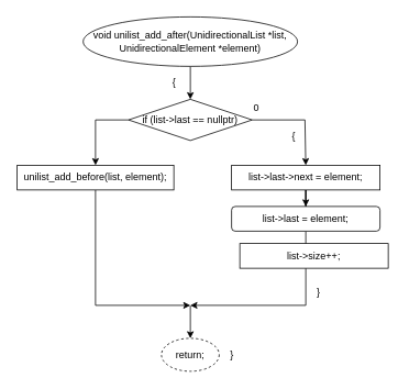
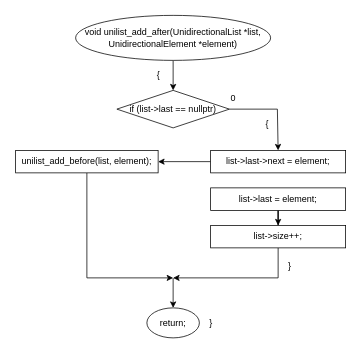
  <mxCell id="0" />
  <mxCell id="1" parent="0" />
  <mxCell id="2" value="" style="edgeStyle=orthogonalEdgeStyle;rounded=0;orthogonalLoop=1;jettySize=auto;html=1;" edge="1" parent="1" source="3" target="7"><mxGeometry relative="1" as="geometry" /></mxCell>
  <mxCell id="3" value="void unilist_add_after(UnidirectionalList *list, UnidirectionalElement *element)" style="ellipse;whiteSpace=wrap;html=1;" vertex="1" parent="1"><mxGeometry x="100" y="20" width="260" height="60" as="geometry" /></mxCell>
  <mxCell id="4" value="{" style="text;html=1;align=center;verticalAlign=middle;resizable=0;points=[];autosize=1;strokeColor=none;fillColor=none;" vertex="1" parent="1"><mxGeometry x="195" y="85" width="30" height="30" as="geometry" /></mxCell>
- <mxCell id="5" value="" style="edgeStyle=orthogonalEdgeStyle;rounded=0;orthogonalLoop=1;jettySize=auto;html=1;" edge="1" parent="1" source="7" target="9"><mxGeometry relative="1" as="geometry"><Array as="points"><mxPoint x="115" y="145" /></Array></mxGeometry></mxCell>
  <mxCell id="6" style="edgeStyle=orthogonalEdgeStyle;rounded=0;orthogonalLoop=1;jettySize=auto;html=1;entryX=0.5;entryY=0;entryDx=0;entryDy=0;" edge="1" parent="1" source="7" target="11"><mxGeometry relative="1" as="geometry"><Array as="points"><mxPoint x="369" y="145" /></Array></mxGeometry></mxCell>
  <mxCell id="7" value="if (list-&amp;gt;last == nullptr)" style="rhombus;whiteSpace=wrap;html=1;" vertex="1" parent="1"><mxGeometry x="155" y="120" width="150" height="50" as="geometry" /></mxCell>
  <mxCell id="8" style="edgeStyle=orthogonalEdgeStyle;rounded=0;orthogonalLoop=1;jettySize=auto;html=1;" edge="1" parent="1" source="9"><mxGeometry relative="1" as="geometry"><mxPoint x="230" y="370" as="targetPoint" /><Array as="points"><mxPoint x="115" y="370" /></Array></mxGeometry></mxCell>
  <mxCell id="9" value="unilist_add_before(list, element);" style="whiteSpace=wrap;html=1;" vertex="1" parent="1"><mxGeometry x="20" y="200" width="190" height="30" as="geometry" /></mxCell>
- <mxCell id="10" value="" style="edgeStyle=orthogonalEdgeStyle;rounded=0;orthogonalLoop=1;jettySize=auto;html=1;" edge="1" parent="1" source="11" target="13"><mxGeometry relative="1" as="geometry" /></mxCell>
+ <mxCell id="10" value="" style="edgeStyle=orthogonalEdgeStyle;rounded=0;orthogonalLoop=1;jettySize=auto;html=1;" edge="1" parent="1" source="11" target="9"><mxGeometry relative="1" as="geometry" /></mxCell>
  <mxCell id="11" value="list-&amp;gt;last-&amp;gt;next = element;" style="whiteSpace=wrap;html=1;" vertex="1" parent="1"><mxGeometry x="280" y="200" width="180" height="30" as="geometry" /></mxCell>
  <mxCell id="12" value="" style="edgeStyle=orthogonalEdgeStyle;rounded=0;orthogonalLoop=1;jettySize=auto;html=1;" edge="1" parent="1" source="13" target="15"><mxGeometry relative="1" as="geometry" /></mxCell>
- <mxCell id="13" value="list-&amp;gt;last = element;" style="whiteSpace=wrap;html=1;rounded=1;" vertex="1" parent="1"><mxGeometry x="280" y="250" width="180" height="30" as="geometry" /></mxCell>
+ <mxCell id="13" value="list-&amp;gt;last = element;" style="whiteSpace=wrap;html=1;" vertex="1" parent="1"><mxGeometry x="280" y="250" width="180" height="30" as="geometry" /></mxCell>
  <mxCell id="14" style="edgeStyle=orthogonalEdgeStyle;rounded=0;orthogonalLoop=1;jettySize=auto;html=1;" edge="1" parent="1" source="15"><mxGeometry relative="1" as="geometry"><mxPoint x="230" y="370" as="targetPoint" /><Array as="points"><mxPoint x="370" y="370" /><mxPoint x="230" y="370" /></Array></mxGeometry></mxCell>
- <mxCell id="15" value="list-&amp;gt;size++;" style="whiteSpace=wrap;html=1;" vertex="1" parent="1"><mxGeometry x="290" y="295" width="180" height="30" as="geometry" /></mxCell>
+ <mxCell id="15" value="list-&amp;gt;size++;" style="whiteSpace=wrap;html=1;" vertex="1" parent="1"><mxGeometry x="280" y="300" width="180" height="30" as="geometry" /></mxCell>
  <mxCell id="16" value="{" style="text;html=1;align=center;verticalAlign=middle;resizable=0;points=[];autosize=1;strokeColor=none;fillColor=none;" vertex="1" parent="1"><mxGeometry x="340" y="150" width="30" height="30" as="geometry" /></mxCell>
  <mxCell id="17" value="0" style="text;html=1;align=center;verticalAlign=middle;resizable=0;points=[];autosize=1;strokeColor=none;fillColor=none;" vertex="1" parent="1"><mxGeometry x="295" y="115" width="30" height="30" as="geometry" /></mxCell>
  <mxCell id="18" value="}" style="text;html=1;align=center;verticalAlign=middle;resizable=0;points=[];autosize=1;strokeColor=none;fillColor=none;" vertex="1" parent="1"><mxGeometry x="370" y="340" width="30" height="30" as="geometry" /></mxCell>
  <mxCell id="19" value="" style="endArrow=classic;html=1;rounded=0;entryX=0.5;entryY=0;entryDx=0;entryDy=0;" edge="1" parent="1" target="20"><mxGeometry width="50" height="50" relative="1" as="geometry"><mxPoint x="230" y="370" as="sourcePoint" /><mxPoint x="230" y="410" as="targetPoint" /></mxGeometry></mxCell>
- <mxCell id="20" value="return;" style="ellipse;whiteSpace=wrap;html=1;dashed=1;" vertex="1" parent="1"><mxGeometry x="195" y="410" width="70" height="40" as="geometry" /></mxCell>
+ <mxCell id="20" value="return;" style="ellipse;whiteSpace=wrap;html=1;" vertex="1" parent="1"><mxGeometry x="195" y="410" width="70" height="40" as="geometry" /></mxCell>
  <mxCell id="21" value="}" style="text;html=1;align=center;verticalAlign=middle;resizable=0;points=[];autosize=1;strokeColor=none;fillColor=none;" vertex="1" parent="1"><mxGeometry x="265" y="415" width="30" height="30" as="geometry" /></mxCell>
